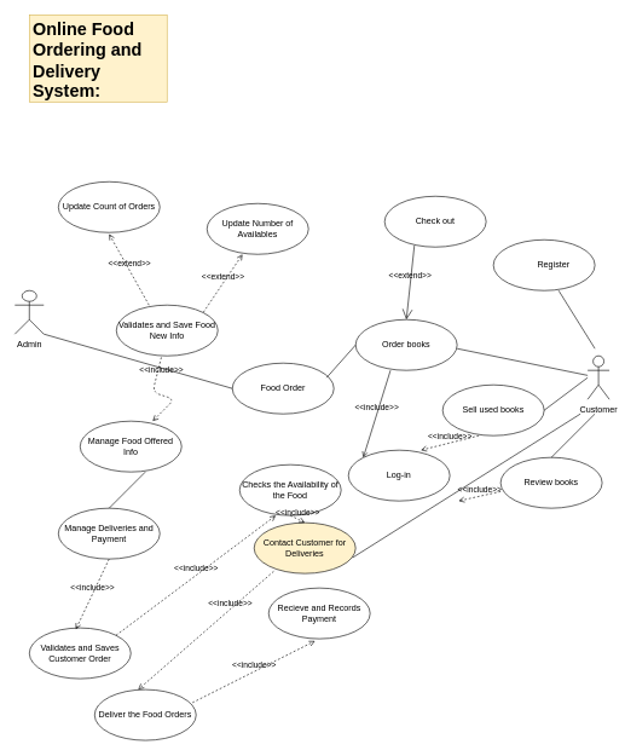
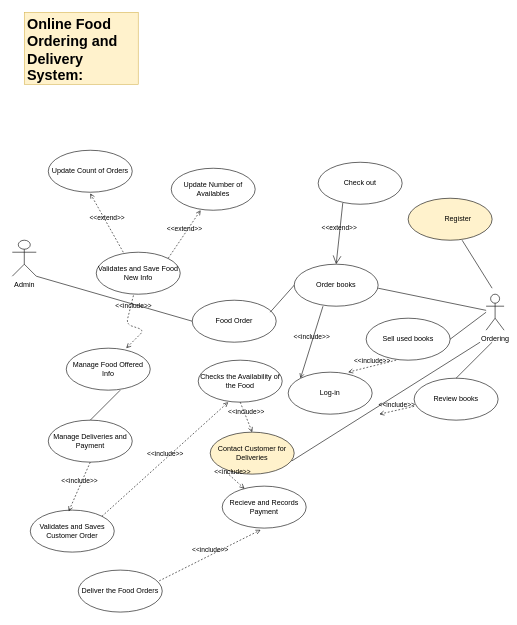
  <mxCell id="0" />
  <mxCell id="1" parent="0" />
  <mxCell id="2" value="Update Count of Orders" style="ellipse;whiteSpace=wrap;html=1;" vertex="1" parent="1"><mxGeometry x="80" y="250" width="140" height="70" as="geometry" /></mxCell>
  <mxCell id="3" value="Admin" style="shape=umlActor;verticalLabelPosition=bottom;verticalAlign=top;html=1;outlineConnect=0;" vertex="1" parent="1"><mxGeometry x="20" y="400" width="40" height="60" as="geometry" /></mxCell>
  <mxCell id="4" value="Validates and Save Food New Info" style="ellipse;whiteSpace=wrap;html=1;" vertex="1" parent="1"><mxGeometry x="160" y="420" width="140" height="70" as="geometry" /></mxCell>
  <mxCell id="5" value="&amp;lt;&amp;lt;extend&amp;gt;&amp;gt;" style="html=1;verticalAlign=bottom;labelBackgroundColor=none;endArrow=open;endFill=0;dashed=1;" edge="1" parent="1"><mxGeometry width="160" relative="1" as="geometry"><mxPoint x="205" y="420" as="sourcePoint" /><mxPoint x="150" y="322" as="targetPoint" /></mxGeometry></mxCell>
  <mxCell id="6" value="&amp;lt;&amp;lt;include&amp;gt;&amp;gt;" style="html=1;verticalAlign=bottom;labelBackgroundColor=none;endArrow=open;endFill=0;dashed=1;exitX=0.443;exitY=1.029;exitDx=0;exitDy=0;exitPerimeter=0;" edge="1" parent="1" source="4"><mxGeometry x="-0.586" y="7" width="160" relative="1" as="geometry"><mxPoint x="370" y="440" as="sourcePoint" /><mxPoint x="210" y="580" as="targetPoint" /><Array as="points"><mxPoint x="210" y="540" /><mxPoint x="240" y="550" /></Array><mxPoint as="offset" /></mxGeometry></mxCell>
  <mxCell id="7" value="Manage Food Offered Info" style="ellipse;whiteSpace=wrap;html=1;" vertex="1" parent="1"><mxGeometry x="110" y="580" width="140" height="70" as="geometry" /></mxCell>
  <mxCell id="8" value="Update Number of Availables" style="ellipse;whiteSpace=wrap;html=1;" vertex="1" parent="1"><mxGeometry x="285" y="280" width="140" height="70" as="geometry" /></mxCell>
  <mxCell id="9" value="&amp;lt;&amp;lt;extend&amp;gt;&amp;gt;" style="html=1;verticalAlign=bottom;labelBackgroundColor=none;endArrow=open;endFill=0;dashed=1;entryX=0.35;entryY=1;entryDx=0;entryDy=0;entryPerimeter=0;" edge="1" parent="1" target="8"><mxGeometry width="160" relative="1" as="geometry"><mxPoint x="280" y="430" as="sourcePoint" /><mxPoint x="440" y="430" as="targetPoint" /></mxGeometry></mxCell>
- <mxCell id="10" value="Customer" style="shape=umlActor;verticalLabelPosition=bottom;verticalAlign=top;html=1;outlineConnect=0;" vertex="1" parent="1"><mxGeometry x="810" y="490" width="30" height="60" as="geometry" /></mxCell>
- <mxCell id="11" value="&lt;span style=&quot;white-space: pre&quot;&gt;&#09;&lt;/span&gt;Register" style="ellipse;whiteSpace=wrap;html=1;" vertex="1" parent="1"><mxGeometry x="680" y="330" width="140" height="70" as="geometry" /></mxCell>
+ <mxCell id="10" value="Ordering" style="shape=umlActor;verticalLabelPosition=bottom;verticalAlign=top;html=1;outlineConnect=0;" vertex="1" parent="1"><mxGeometry x="810" y="490" width="30" height="60" as="geometry" /></mxCell>
+ <mxCell id="11" value="&lt;span style=&quot;white-space: pre&quot;&gt;&#09;&lt;/span&gt;Register" style="ellipse;whiteSpace=wrap;html=1;fillColor=#fff2cc;" vertex="1" parent="1"><mxGeometry x="680" y="330" width="140" height="70" as="geometry" /></mxCell>
  <mxCell id="12" value="Order books" style="ellipse;whiteSpace=wrap;html=1;" vertex="1" parent="1"><mxGeometry x="490" y="440" width="140" height="70" as="geometry" /></mxCell>
  <mxCell id="13" value="Sell used books" style="ellipse;whiteSpace=wrap;html=1;" vertex="1" parent="1"><mxGeometry x="610" y="530" width="140" height="70" as="geometry" /></mxCell>
  <mxCell id="14" value="Review books" style="ellipse;whiteSpace=wrap;html=1;" vertex="1" parent="1"><mxGeometry x="690" y="630" width="140" height="70" as="geometry" /></mxCell>
  <mxCell id="15" value="Log-in" style="ellipse;whiteSpace=wrap;html=1;" vertex="1" parent="1"><mxGeometry x="480" y="620" width="140" height="70" as="geometry" /></mxCell>
  <mxCell id="16" value="Check out" style="ellipse;whiteSpace=wrap;html=1;" vertex="1" parent="1"><mxGeometry x="530" y="270" width="140" height="70" as="geometry" /></mxCell>
  <mxCell id="17" value="&amp;lt;&amp;lt;include&amp;gt;&amp;gt;" style="html=1;verticalAlign=bottom;labelBackgroundColor=none;endArrow=open;endFill=0;dashed=1;entryX=0.714;entryY=0;entryDx=0;entryDy=0;entryPerimeter=0;" edge="1" parent="1" target="15"><mxGeometry width="160" relative="1" as="geometry"><mxPoint x="660" y="600" as="sourcePoint" /><mxPoint x="820" y="600" as="targetPoint" /></mxGeometry></mxCell>
  <mxCell id="18" value="&amp;lt;&amp;lt;include&amp;gt;&amp;gt;" style="html=1;verticalAlign=bottom;labelBackgroundColor=none;endArrow=open;endFill=0;dashed=1;" edge="1" parent="1"><mxGeometry width="160" relative="1" as="geometry"><mxPoint x="690" y="677" as="sourcePoint" /><mxPoint x="632" y="690" as="targetPoint" /></mxGeometry></mxCell>
  <mxCell id="19" value="&amp;lt;&amp;lt;include&amp;gt;&amp;gt;" style="html=1;verticalAlign=bottom;labelBackgroundColor=none;endArrow=open;endFill=0;dashed=0;entryX=0;entryY=0;entryDx=0;entryDy=0;exitX=0.343;exitY=1;exitDx=0;exitDy=0;exitPerimeter=0;" edge="1" parent="1" source="12" target="15"><mxGeometry width="160" relative="1" as="geometry"><mxPoint x="370" y="520" as="sourcePoint" /><mxPoint x="530" y="520" as="targetPoint" /></mxGeometry></mxCell>
  <mxCell id="20" value="&amp;lt;&amp;lt;extend&amp;gt;&amp;gt;" style="edgeStyle=none;html=1;startArrow=open;endArrow=none;startSize=12;verticalAlign=bottom;dashed=0;labelBackgroundColor=none;entryX=0.293;entryY=0.971;entryDx=0;entryDy=0;entryPerimeter=0;exitX=0.5;exitY=0;exitDx=0;exitDy=0;" edge="1" parent="1" source="12" target="16"><mxGeometry width="160" relative="1" as="geometry"><mxPoint x="390" y="420" as="sourcePoint" /><mxPoint x="550" y="420" as="targetPoint" /></mxGeometry></mxCell>
- <mxCell id="21" value="Checks the Availability of the Food" style="ellipse;whiteSpace=wrap;html=1;" vertex="1" parent="1"><mxGeometry x="330" y="640" width="140" height="70" as="geometry" /></mxCell>
+ <mxCell id="21" value="Checks the Availability of the Food" style="ellipse;whiteSpace=wrap;html=1;" vertex="1" parent="1"><mxGeometry x="330" y="600" width="140" height="70" as="geometry" /></mxCell>
  <mxCell id="22" value="Contact Customer for Deliveries" style="ellipse;whiteSpace=wrap;html=1;fillColor=#fff2cc;" vertex="1" parent="1"><mxGeometry x="350" y="720" width="140" height="70" as="geometry" /></mxCell>
  <mxCell id="23" value="Recieve and Records Payment" style="ellipse;whiteSpace=wrap;html=1;" vertex="1" parent="1"><mxGeometry x="370" y="810" width="140" height="70" as="geometry" /></mxCell>
  <mxCell id="24" value="Manage Deliveries and Payment" style="ellipse;whiteSpace=wrap;html=1;" vertex="1" parent="1"><mxGeometry x="80" y="700" width="140" height="70" as="geometry" /></mxCell>
- <mxCell id="25" value="Validates and Saves Customer Order" style="ellipse;whiteSpace=wrap;html=1;" vertex="1" parent="1"><mxGeometry x="40" y="865" width="140" height="70" as="geometry" /></mxCell>
+ <mxCell id="25" value="Validates and Saves Customer Order" style="ellipse;whiteSpace=wrap;html=1;" vertex="1" parent="1"><mxGeometry x="50" y="850" width="140" height="70" as="geometry" /></mxCell>
  <mxCell id="26" value="Deliver the Food Orders" style="ellipse;whiteSpace=wrap;html=1;" vertex="1" parent="1"><mxGeometry x="130" y="950" width="140" height="70" as="geometry" /></mxCell>
  <mxCell id="27" value="&amp;lt;&amp;lt;include&amp;gt;&amp;gt;" style="html=1;verticalAlign=bottom;labelBackgroundColor=none;endArrow=open;endFill=0;dashed=1;entryX=0.357;entryY=1;entryDx=0;entryDy=0;entryPerimeter=0;exitX=1;exitY=0;exitDx=0;exitDy=0;" edge="1" parent="1" source="25" target="21"><mxGeometry width="160" relative="1" as="geometry"><mxPoint x="220" y="710" as="sourcePoint" /><mxPoint x="380" y="710" as="targetPoint" /></mxGeometry></mxCell>
  <mxCell id="28" value="&amp;lt;&amp;lt;include&amp;gt;&amp;gt;" style="html=1;verticalAlign=bottom;labelBackgroundColor=none;endArrow=open;endFill=0;dashed=1;exitX=0.5;exitY=1;exitDx=0;exitDy=0;entryX=0.5;entryY=0;entryDx=0;entryDy=0;" edge="1" parent="1" source="21" target="22"><mxGeometry width="160" relative="1" as="geometry"><mxPoint x="340" y="700" as="sourcePoint" /><mxPoint x="500" y="700" as="targetPoint" /></mxGeometry></mxCell>
- <mxCell id="29" value="&amp;lt;&amp;lt;include&amp;gt;&amp;gt;" style="html=1;verticalAlign=bottom;labelBackgroundColor=none;endArrow=open;endFill=0;dashed=1;entryX=0.429;entryY=0;entryDx=0;entryDy=0;entryPerimeter=0;exitX=0.193;exitY=0.957;exitDx=0;exitDy=0;exitPerimeter=0;" edge="1" parent="1" source="22" target="26"><mxGeometry x="-0.355" width="160" relative="1" as="geometry"><mxPoint x="230" y="810" as="sourcePoint" /><mxPoint x="390" y="810" as="targetPoint" /><mxPoint as="offset" /></mxGeometry></mxCell>
+ <mxCell id="29" value="&amp;lt;&amp;lt;include&amp;gt;&amp;gt;" style="html=1;verticalAlign=bottom;labelBackgroundColor=none;endArrow=open;endFill=0;dashed=1;exitX=0.193;exitY=0.957;exitDx=0;exitDy=0;exitPerimeter=0;" edge="1" parent="1" source="22" target="23"><mxGeometry x="-0.355" width="160" relative="1" as="geometry"><mxPoint x="230" y="810" as="sourcePoint" /><mxPoint x="390" y="810" as="targetPoint" /><mxPoint as="offset" /></mxGeometry></mxCell>
  <mxCell id="30" value="&amp;lt;&amp;lt;include&amp;gt;&amp;gt;" style="html=1;verticalAlign=bottom;labelBackgroundColor=none;endArrow=open;endFill=0;dashed=1;entryX=0.457;entryY=0.029;entryDx=0;entryDy=0;entryPerimeter=0;exitX=0.5;exitY=1;exitDx=0;exitDy=0;" edge="1" parent="1" source="24" target="25"><mxGeometry width="160" relative="1" as="geometry"><mxPoint x="70" y="800" as="sourcePoint" /><mxPoint x="230" y="800" as="targetPoint" /></mxGeometry></mxCell>
  <mxCell id="31" value="&amp;lt;&amp;lt;include&amp;gt;&amp;gt;" style="html=1;verticalAlign=bottom;labelBackgroundColor=none;endArrow=open;endFill=0;dashed=1;entryX=0.457;entryY=1.043;entryDx=0;entryDy=0;entryPerimeter=0;exitX=0.964;exitY=0.257;exitDx=0;exitDy=0;exitPerimeter=0;" edge="1" parent="1" source="26" target="23"><mxGeometry width="160" relative="1" as="geometry"><mxPoint x="390" y="970" as="sourcePoint" /><mxPoint x="550" y="970" as="targetPoint" /></mxGeometry></mxCell>
  <mxCell id="32" value="&lt;h1&gt;Online Food Ordering and Delivery System:&lt;/h1&gt;" style="text;html=1;strokeColor=#d6b656;spacing=5;spacingTop=-20;whiteSpace=wrap;overflow=hidden;rounded=0;fillColor=#FFF2CC;" vertex="1" parent="1"><mxGeometry x="40" y="20" width="190" height="120" as="geometry" /></mxCell>
  <mxCell id="33" value="Food Order" style="ellipse;whiteSpace=wrap;html=1;fillColor=#FFFFFF;" vertex="1" parent="1"><mxGeometry x="320" y="500" width="140" height="70" as="geometry" /></mxCell>
  <mxCell id="34" value="" style="endArrow=none;html=1;entryX=0;entryY=0.5;entryDx=0;entryDy=0;" edge="1" parent="1" target="12"><mxGeometry width="50" height="50" relative="1" as="geometry"><mxPoint x="450" y="520" as="sourcePoint" /><mxPoint x="500" y="460" as="targetPoint" /></mxGeometry></mxCell>
  <mxCell id="35" value="" style="endArrow=none;html=1;" edge="1" parent="1"><mxGeometry width="50" height="50" relative="1" as="geometry"><mxPoint x="150" y="700" as="sourcePoint" /><mxPoint x="200" y="650" as="targetPoint" /></mxGeometry></mxCell>
  <mxCell id="36" value="" style="endArrow=none;html=1;exitX=0.5;exitY=0;exitDx=0;exitDy=0;" edge="1" parent="1" source="14"><mxGeometry width="50" height="50" relative="1" as="geometry"><mxPoint x="790" y="540" as="sourcePoint" /><mxPoint x="820" y="570" as="targetPoint" /></mxGeometry></mxCell>
  <mxCell id="37" value="" style="endArrow=none;html=1;exitX=0.971;exitY=0.686;exitDx=0;exitDy=0;exitPerimeter=0;" edge="1" parent="1" source="22"><mxGeometry width="50" height="50" relative="1" as="geometry"><mxPoint x="490" y="780" as="sourcePoint" /><mxPoint x="800" y="570" as="targetPoint" /></mxGeometry></mxCell>
  <mxCell id="38" value="" style="endArrow=none;html=1;entryX=0.643;entryY=1;entryDx=0;entryDy=0;entryPerimeter=0;" edge="1" parent="1" target="11"><mxGeometry width="50" height="50" relative="1" as="geometry"><mxPoint x="820" y="480" as="sourcePoint" /><mxPoint x="790" y="410" as="targetPoint" /></mxGeometry></mxCell>
  <mxCell id="39" value="" style="endArrow=none;html=1;" edge="1" parent="1" target="10"><mxGeometry width="50" height="50" relative="1" as="geometry"><mxPoint x="630" y="480" as="sourcePoint" /><mxPoint x="720" y="470" as="targetPoint" /></mxGeometry></mxCell>
  <mxCell id="40" value="" style="endArrow=none;html=1;exitX=1;exitY=0.5;exitDx=0;exitDy=0;" edge="1" parent="1" source="13"><mxGeometry width="50" height="50" relative="1" as="geometry"><mxPoint x="760" y="570" as="sourcePoint" /><mxPoint x="810" y="520" as="targetPoint" /></mxGeometry></mxCell>
  <mxCell id="41" value="" style="endArrow=none;html=1;entryX=0;entryY=0.5;entryDx=0;entryDy=0;" edge="1" parent="1" target="33"><mxGeometry width="50" height="50" relative="1" as="geometry"><mxPoint x="60" y="460" as="sourcePoint" /><mxPoint x="170" y="460" as="targetPoint" /></mxGeometry></mxCell>
